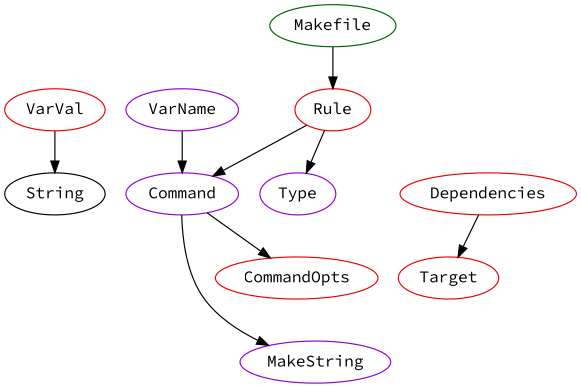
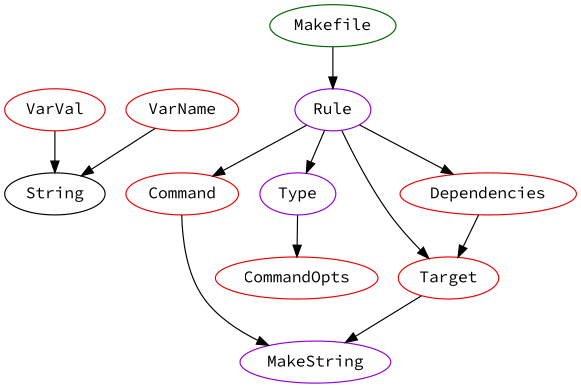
  digraph {
    fontname="Source Code Pro"
    node [color=red2 fontname="Source Code Pro" shape=oval]
    edge [fontname="Source Code Pro"]
-   n1 [label=Rule]
+   n1 [color=darkviolet label=Rule]
    n2 [label=Target]
    n3 [label=Dependencies]
    n4 [color=darkviolet label=Type]
-   n5 [color=darkviolet label=Command]
+   n5 [label=Command]
    n6 [color=darkgreen label=Makefile]
    n7 [color=darkviolet label=MakeString]
    n8 [label=CommandOpts]
    String [color="" shape=""]
-   n10 [color=darkviolet label=VarName]
+   n10 [label=VarName]
    n11 [label=VarVal]
    subgraph sub_1 {
      subgraph sub_2 {
        n1
        n2
        n3
        n4
        n5
      }
      subgraph sub_3 {
        n1
        n6
      }
      subgraph sub_4 {
        n4
      }
      subgraph sub_5 {
        n5
        n7
        n8
      }
      subgraph sub_6 {
        n8
      }
      subgraph sub_7 {
        n2
        n7
      }
      subgraph sub_8 {
        n2
        n3
      }
    }
    subgraph sub_9 {
    }
    subgraph sub_10 {
    }
    subgraph sub_11 {
      subgraph sub_12 {
        n7
        String
      }
      subgraph sub_13 {
        n10
        n11
      }
      subgraph sub_14 {
        String
        n10
      }
      subgraph sub_15 {
        String
        n11
      }
    }
    subgraph sub_16 {
    }
    subgraph sub_17 {
    }
+   n1 -> n2
+   n1 -> n3
    n1 -> n4
    n1 -> n5
+   n2 -> n7
    n3 -> n2
    n5 -> n7
-   n5 -> n8
+   n4 -> n8
    n6 -> n1
-   n10 -> n5
+   n10 -> String
    n11 -> String
  }
